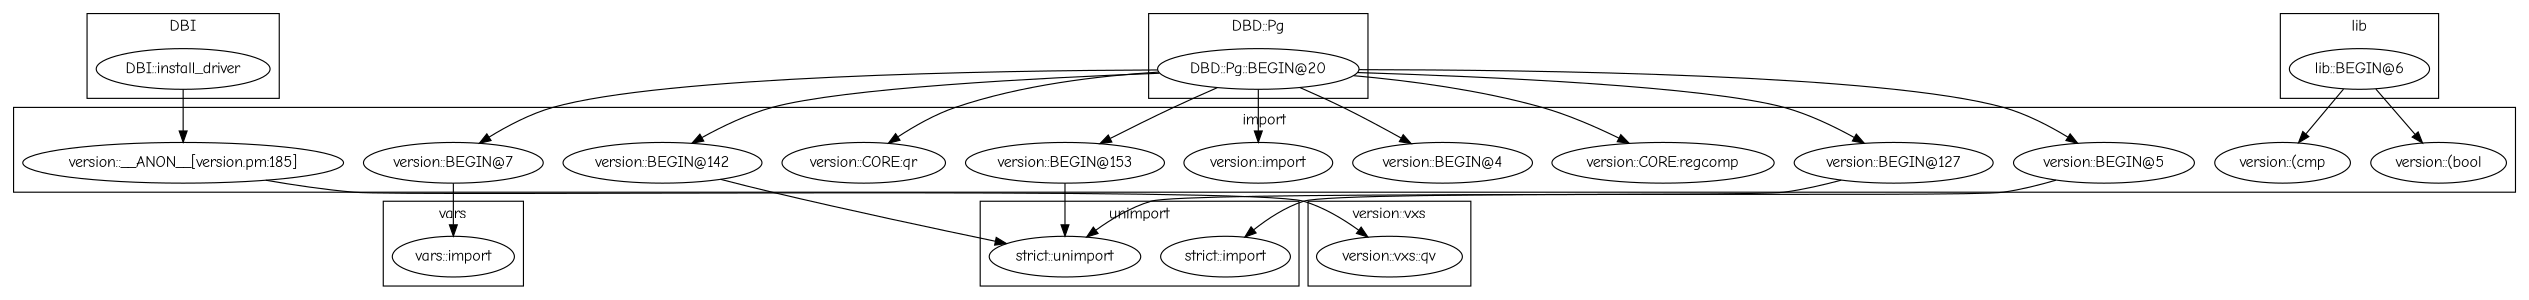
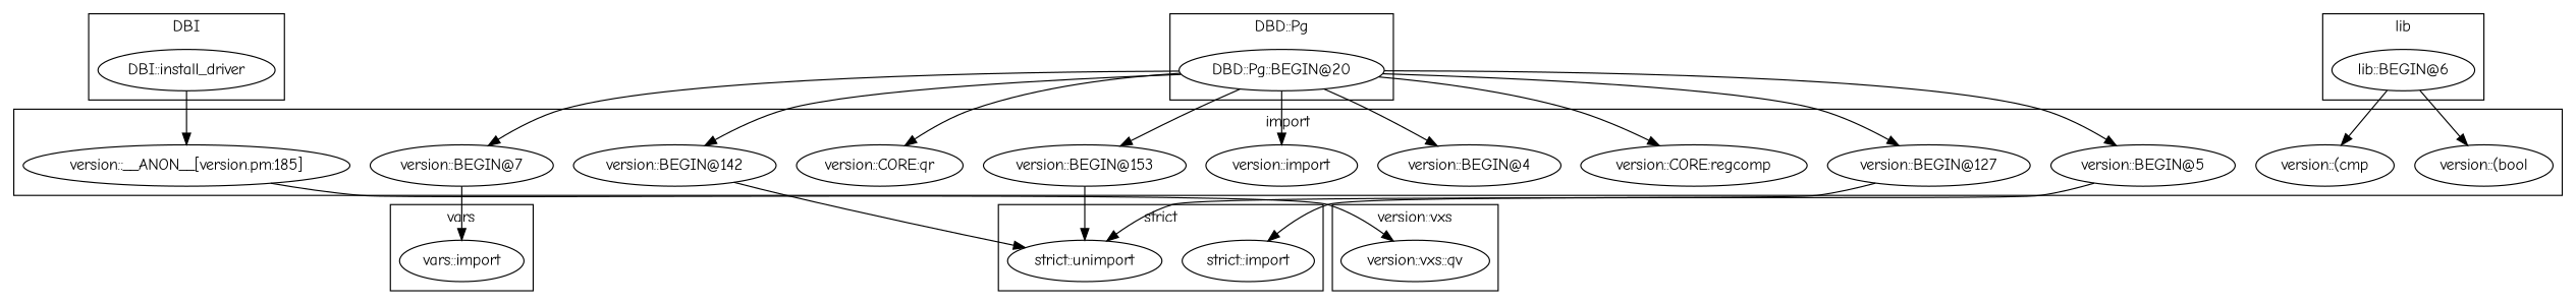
  digraph {
    fontname="Comic Neue"
    node [fontname="Comic Neue"]
    edge [fontname="Comic Neue"]
    "vars::import"
    "DBI::install_driver"
    "strict::import"
    "strict::unimport"
    "version::BEGIN@7"
    "version::BEGIN@4"
    "version::import"
    "version::BEGIN@153"
    "version::(bool"
    "version::BEGIN@127"
    "version::(cmp"
    "version::CORE:regcomp"
    "version::__ANON__[version.pm:185]"
    "version::BEGIN@142"
    "version::CORE:qr"
    "version::BEGIN@5"
    "DBD::Pg::BEGIN@20"
    "version::vxs::qv"
    "lib::BEGIN@6"
    subgraph cluster_1 {
      label=vars
      "vars::import"
    }
    subgraph cluster_2 {
      label=DBI
      "DBI::install_driver"
    }
    subgraph cluster_3 {
-     label=unimport
+     label="strict"
      "strict::import"
      "strict::unimport"
    }
    subgraph cluster_4 {
      label=import
      "version::BEGIN@7"
      "version::BEGIN@4"
      "version::import"
      "version::BEGIN@153"
      "version::(bool"
      "version::BEGIN@127"
      "version::(cmp"
      "version::CORE:regcomp"
      "version::__ANON__[version.pm:185]"
      "version::BEGIN@142"
      "version::CORE:qr"
      "version::BEGIN@5"
    }
    subgraph cluster_5 {
      label="DBD::Pg"
      "DBD::Pg::BEGIN@20"
    }
    subgraph cluster_6 {
      label="version::vxs"
      "version::vxs::qv"
    }
    subgraph cluster_7 {
      label=lib
      "lib::BEGIN@6"
    }
    "DBI::install_driver" -> "version::__ANON__[version.pm:185]"
    "version::BEGIN@7" -> "vars::import"
    "version::BEGIN@153" -> "strict::unimport"
    "version::BEGIN@127" -> "strict::unimport"
    "version::__ANON__[version.pm:185]" -> "version::vxs::qv"
    "version::BEGIN@142" -> "strict::unimport"
    "version::BEGIN@5" -> "strict::import"
    "DBD::Pg::BEGIN@20" -> "version::BEGIN@7"
    "DBD::Pg::BEGIN@20" -> "version::BEGIN@4"
    "DBD::Pg::BEGIN@20" -> "version::import"
    "DBD::Pg::BEGIN@20" -> "version::BEGIN@153"
    "DBD::Pg::BEGIN@20" -> "version::BEGIN@127"
    "DBD::Pg::BEGIN@20" -> "version::CORE:regcomp"
    "DBD::Pg::BEGIN@20" -> "version::BEGIN@142"
    "DBD::Pg::BEGIN@20" -> "version::CORE:qr"
    "DBD::Pg::BEGIN@20" -> "version::BEGIN@5"
    "lib::BEGIN@6" -> "version::(bool"
    "lib::BEGIN@6" -> "version::(cmp"
  }
